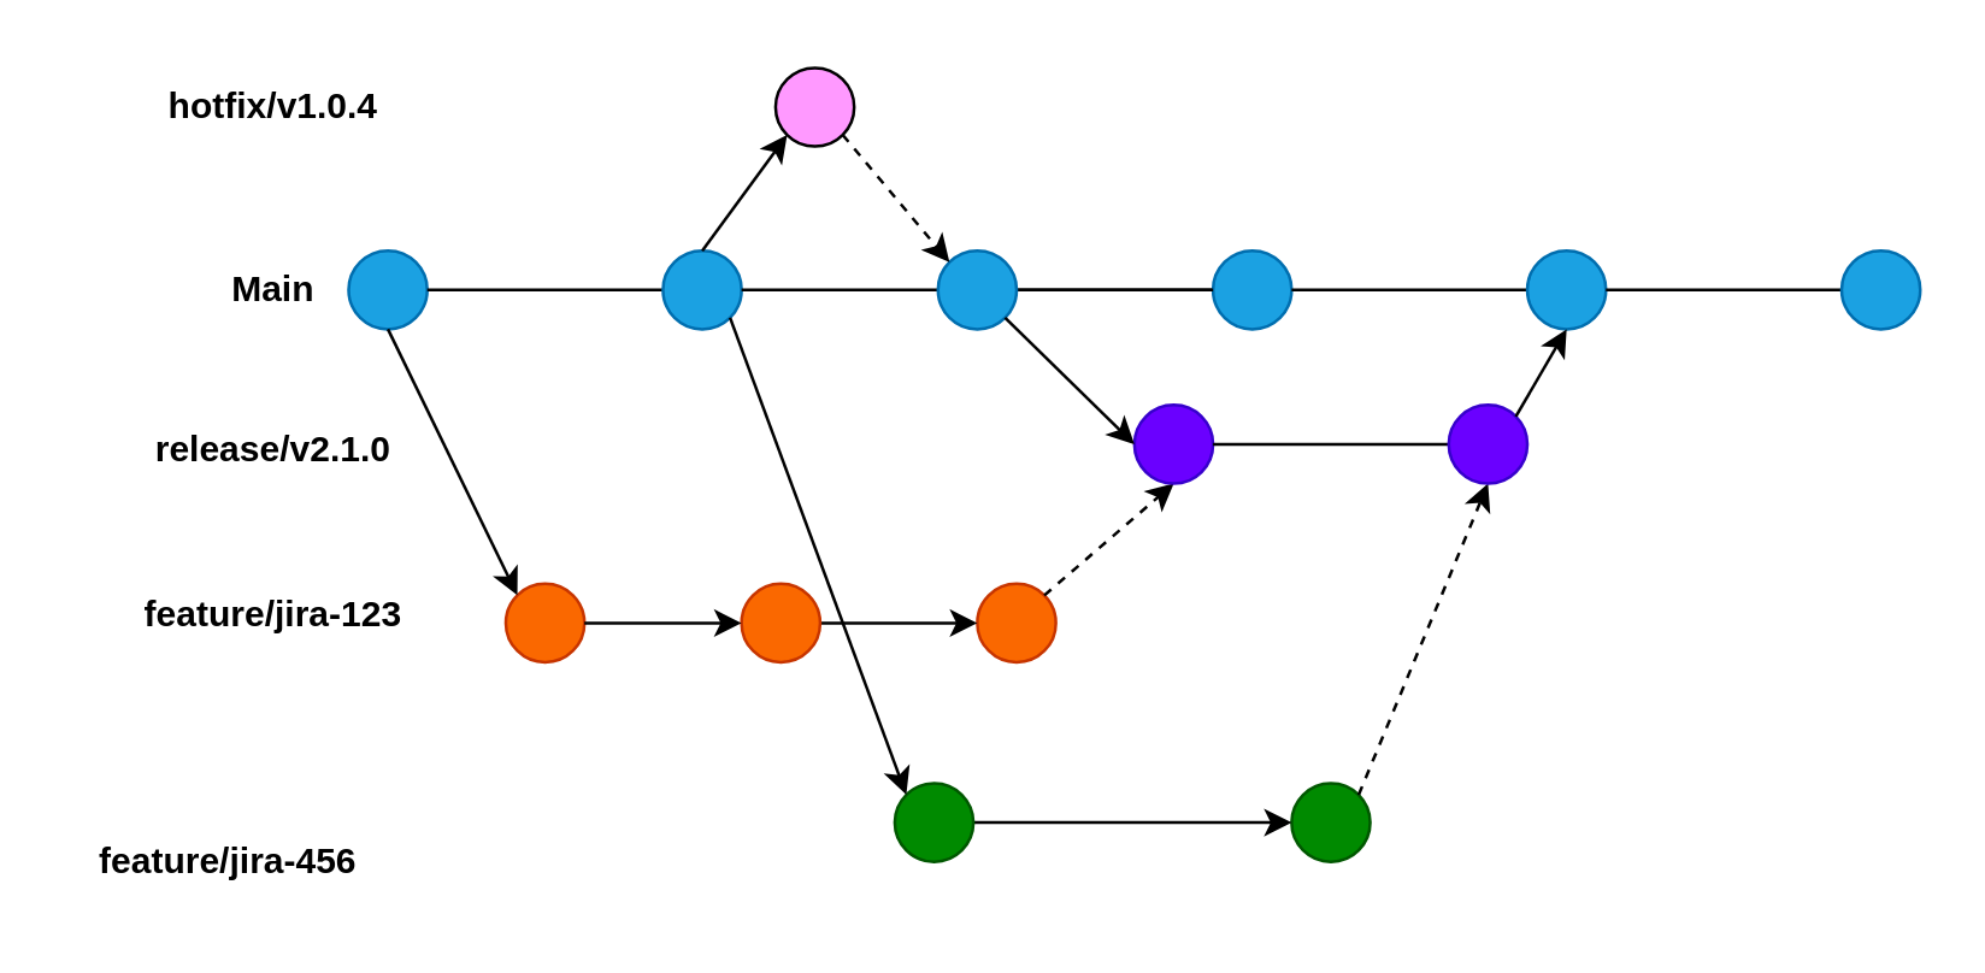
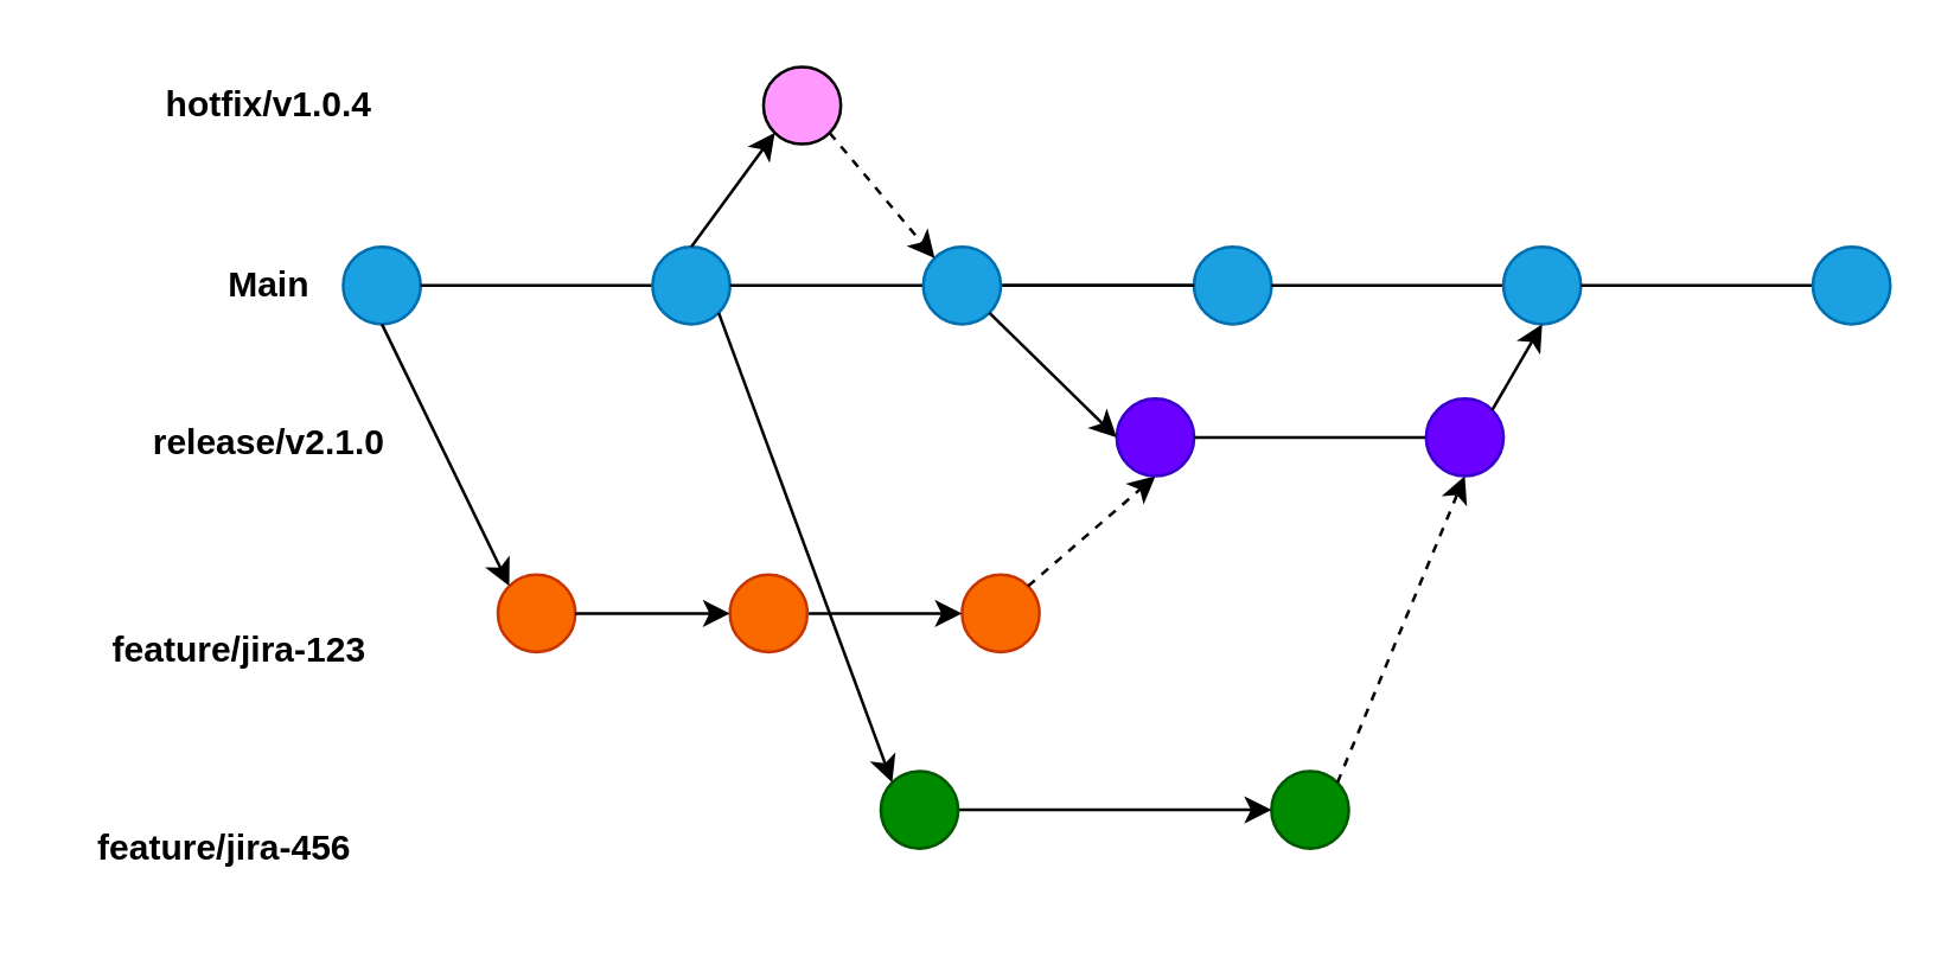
  <mxCell id="0" />
  <mxCell id="1" parent="0" />
  <mxCell id="2" value="" style="ellipse;whiteSpace=wrap;html=1;aspect=fixed;fillColor=#fa6800;fontColor=#000000;strokeColor=#C73500;container=0;" parent="1" vertex="1"><mxGeometry x="323.957" y="193.305" width="26.087" height="26.087" as="geometry" /></mxCell>
  <mxCell id="3" value="" style="ellipse;whiteSpace=wrap;html=1;aspect=fixed;fillColor=#1ba1e2;strokeColor=#006EAF;fontColor=#ffffff;container=0;" parent="1" vertex="1"><mxGeometry x="115.261" y="82.687" width="26.087" height="26.087" as="geometry" /></mxCell>
  <mxCell id="4" value="" style="endArrow=none;html=1;rounded=0;" parent="1" source="3" target="5" edge="1"><mxGeometry width="50" height="50" relative="1" as="geometry"><mxPoint x="141.348" y="104.061" as="sourcePoint" /><mxPoint x="637" y="104.061" as="targetPoint" /></mxGeometry></mxCell>
  <mxCell id="5" value="" style="ellipse;whiteSpace=wrap;html=1;aspect=fixed;fillColor=#1ba1e2;strokeColor=#006EAF;fontColor=#ffffff;container=0;" parent="1" vertex="1"><mxGeometry x="219.609" y="82.687" width="26.087" height="26.087" as="geometry" /></mxCell>
  <mxCell id="6" value="" style="endArrow=none;html=1;rounded=0;" parent="1" source="5" target="7" edge="1"><mxGeometry width="50" height="50" relative="1" as="geometry"><mxPoint x="245.696" y="104.061" as="sourcePoint" /><mxPoint x="637" y="104.061" as="targetPoint" /></mxGeometry></mxCell>
  <mxCell id="7" value="" style="ellipse;whiteSpace=wrap;html=1;aspect=fixed;fillColor=#1ba1e2;strokeColor=#006EAF;fontColor=#ffffff;container=0;" parent="1" vertex="1"><mxGeometry x="402.217" y="82.687" width="26.087" height="26.087" as="geometry" /></mxCell>
  <mxCell id="8" value="" style="endArrow=none;html=1;rounded=0;" parent="1" source="7" target="9" edge="1"><mxGeometry width="50" height="50" relative="1" as="geometry"><mxPoint x="402.217" y="104.061" as="sourcePoint" /><mxPoint x="637" y="104.061" as="targetPoint" /></mxGeometry></mxCell>
  <mxCell id="9" value="" style="ellipse;whiteSpace=wrap;html=1;aspect=fixed;fillColor=#1ba1e2;strokeColor=#006EAF;fontColor=#ffffff;container=0;" parent="1" vertex="1"><mxGeometry x="506.565" y="82.687" width="26.087" height="26.087" as="geometry" /></mxCell>
  <mxCell id="10" value="" style="endArrow=none;html=1;rounded=0;" parent="1" source="9" target="11" edge="1"><mxGeometry width="50" height="50" relative="1" as="geometry"><mxPoint x="506.565" y="104.061" as="sourcePoint" /><mxPoint x="637" y="104.061" as="targetPoint" /></mxGeometry></mxCell>
  <mxCell id="11" value="" style="ellipse;whiteSpace=wrap;html=1;aspect=fixed;fillColor=#1ba1e2;strokeColor=#006EAF;fontColor=#ffffff;container=0;" parent="1" vertex="1"><mxGeometry x="610.913" y="82.687" width="26.087" height="26.087" as="geometry" /></mxCell>
  <mxCell id="12" value="" style="ellipse;whiteSpace=wrap;html=1;aspect=fixed;fillColor=#008a00;fontColor=#ffffff;strokeColor=#005700;container=0;" parent="1" vertex="1"><mxGeometry x="428.304" y="259.565" width="26.087" height="26.087" as="geometry" /></mxCell>
  <mxCell id="13" style="edgeStyle=orthogonalEdgeStyle;rounded=0;orthogonalLoop=1;jettySize=auto;html=1;exitX=1;exitY=0.5;exitDx=0;exitDy=0;entryX=0;entryY=0.5;entryDx=0;entryDy=0;" parent="1" source="14" target="12" edge="1"><mxGeometry relative="1" as="geometry" /></mxCell>
  <mxCell id="14" value="" style="ellipse;whiteSpace=wrap;html=1;aspect=fixed;fillColor=#008a00;fontColor=#ffffff;strokeColor=#005700;container=0;" parent="1" vertex="1"><mxGeometry x="296.565" y="259.565" width="26.087" height="26.087" as="geometry" /></mxCell>
  <mxCell id="15" value="" style="ellipse;whiteSpace=wrap;html=1;aspect=fixed;fillColor=#fa6800;fontColor=#000000;strokeColor=#C73500;container=0;" parent="1" vertex="1"><mxGeometry x="167.435" y="193.305" width="26.087" height="26.087" as="geometry" /></mxCell>
  <mxCell id="16" style="edgeStyle=orthogonalEdgeStyle;rounded=0;orthogonalLoop=1;jettySize=auto;html=1;exitX=1;exitY=0.5;exitDx=0;exitDy=0;entryX=0;entryY=0.5;entryDx=0;entryDy=0;" parent="1" source="17" target="2" edge="1"><mxGeometry relative="1" as="geometry" /></mxCell>
  <mxCell id="17" value="" style="ellipse;whiteSpace=wrap;html=1;aspect=fixed;fillColor=#fa6800;fontColor=#000000;strokeColor=#C73500;container=0;" parent="1" vertex="1"><mxGeometry x="245.696" y="193.305" width="26.087" height="26.087" as="geometry" /></mxCell>
  <mxCell id="18" value="" style="edgeStyle=none;orthogonalLoop=1;jettySize=auto;html=1;rounded=0;exitX=0.5;exitY=1;exitDx=0;exitDy=0;entryX=0;entryY=0;entryDx=0;entryDy=0;" parent="1" source="3" target="15" edge="1"><mxGeometry width="100" relative="1" as="geometry"><mxPoint x="10.913" y="210.931" as="sourcePoint" /><mxPoint x="141.348" y="210.931" as="targetPoint" /><Array as="points" /></mxGeometry></mxCell>
  <mxCell id="19" value="" style="edgeStyle=none;orthogonalLoop=1;jettySize=auto;html=1;rounded=0;exitX=1;exitY=0;exitDx=0;exitDy=0;entryX=0.5;entryY=1;entryDx=0;entryDy=0;dashed=1;" parent="1" source="2" target="28" edge="1"><mxGeometry width="100" relative="1" as="geometry"><mxPoint x="310.913" y="232.305" as="sourcePoint" /><mxPoint x="441.348" y="232.305" as="targetPoint" /><Array as="points" /></mxGeometry></mxCell>
  <mxCell id="20" value="" style="edgeStyle=none;orthogonalLoop=1;jettySize=auto;html=1;rounded=0;entryX=0;entryY=0;entryDx=0;entryDy=0;exitX=1;exitY=1;exitDx=0;exitDy=0;" parent="1" source="5" target="14" edge="1"><mxGeometry width="100" relative="1" as="geometry"><mxPoint x="257.435" y="448.183" as="sourcePoint" /><mxPoint x="231.348" y="426.809" as="targetPoint" /><Array as="points" /></mxGeometry></mxCell>
  <mxCell id="21" style="edgeStyle=orthogonalEdgeStyle;rounded=0;orthogonalLoop=1;jettySize=auto;html=1;exitX=1;exitY=0.5;exitDx=0;exitDy=0;entryX=0;entryY=0.5;entryDx=0;entryDy=0;" parent="1" source="15" target="17" edge="1"><mxGeometry relative="1" as="geometry" /></mxCell>
  <mxCell id="22" value="" style="edgeStyle=none;orthogonalLoop=1;jettySize=auto;html=1;rounded=0;entryX=0.5;entryY=1;entryDx=0;entryDy=0;dashed=1;exitX=1;exitY=0;exitDx=0;exitDy=0;" parent="1" source="12" target="30" edge="1"><mxGeometry width="100" relative="1" as="geometry"><mxPoint x="493.522" y="317.802" as="sourcePoint" /><mxPoint x="544.391" y="448.183" as="targetPoint" /><Array as="points" /></mxGeometry></mxCell>
  <mxCell id="23" value="" style="edgeStyle=orthogonalEdgeStyle;rounded=0;orthogonalLoop=1;jettySize=auto;html=1;endArrow=none;endFill=0;" parent="1" source="24" target="7" edge="1"><mxGeometry relative="1" as="geometry" /></mxCell>
  <mxCell id="24" value="" style="ellipse;whiteSpace=wrap;html=1;aspect=fixed;fillColor=#1ba1e2;strokeColor=#006EAF;fontColor=#ffffff;container=0;" parent="1" vertex="1"><mxGeometry x="310.913" y="82.687" width="26.087" height="26.087" as="geometry" /></mxCell>
  <mxCell id="25" value="Main" style="text;html=1;align=center;verticalAlign=middle;resizable=0;points=[];autosize=1;strokeColor=none;fillColor=none;container=0;fontStyle=1" parent="1" vertex="1"><mxGeometry x="65.263" y="80.73" width="50" height="30" as="geometry" /></mxCell>
- <mxCell id="26" value="feature/jira-123" style="text;html=1;align=center;verticalAlign=middle;resizable=0;points=[];autosize=1;strokeColor=none;fillColor=none;container=0;fontStyle=1" parent="1" vertex="1"><mxGeometry x="35.26" y="189.388" width="110" height="30" as="geometry" /></mxCell>
+ <mxCell id="26" value="feature/jira-123" style="text;html=1;align=center;verticalAlign=middle;resizable=0;points=[];autosize=1;strokeColor=none;fillColor=none;container=0;fontStyle=1" parent="1" vertex="1"><mxGeometry x="25.26" y="204.388" width="110" height="30" as="geometry" /></mxCell>
  <mxCell id="27" value="&lt;div&gt;feature/jira-456&lt;/div&gt;" style="text;html=1;align=center;verticalAlign=middle;resizable=0;points=[];autosize=1;strokeColor=none;fillColor=none;container=0;fontStyle=1" parent="1" vertex="1"><mxGeometry x="20.265" y="270.648" width="110" height="30" as="geometry" /></mxCell>
  <mxCell id="28" value="" style="ellipse;whiteSpace=wrap;html=1;aspect=fixed;fillColor=#6a00ff;strokeColor=#3700CC;fontColor=#ffffff;container=0;" parent="1" vertex="1"><mxGeometry x="376.127" y="133.957" width="26.087" height="26.087" as="geometry" /></mxCell>
  <mxCell id="29" value="" style="endArrow=none;html=1;rounded=0;" parent="1" source="28" target="30" edge="1"><mxGeometry width="50" height="50" relative="1" as="geometry"><mxPoint x="412.217" y="136.061" as="sourcePoint" /><mxPoint x="647" y="136.061" as="targetPoint" /></mxGeometry></mxCell>
  <mxCell id="30" value="" style="ellipse;whiteSpace=wrap;html=1;aspect=fixed;fillColor=#6a00ff;strokeColor=#3700CC;fontColor=#ffffff;container=0;" parent="1" vertex="1"><mxGeometry x="480.475" y="133.957" width="26.087" height="26.087" as="geometry" /></mxCell>
  <mxCell id="31" value="&lt;div&gt;release/v2.1.0&lt;/div&gt;" style="text;html=1;align=center;verticalAlign=middle;resizable=0;points=[];autosize=1;strokeColor=none;fillColor=none;container=0;fontStyle=1" parent="1" vertex="1"><mxGeometry x="40.263" y="133.96" width="100" height="30" as="geometry" /></mxCell>
  <mxCell id="32" value="" style="edgeStyle=none;orthogonalLoop=1;jettySize=auto;html=1;rounded=0;entryX=0;entryY=0.5;entryDx=0;entryDy=0;exitX=1;exitY=1;exitDx=0;exitDy=0;" parent="1" source="24" target="28" edge="1"><mxGeometry width="100" relative="1" as="geometry"><mxPoint x="147" y="147" as="sourcePoint" /><mxPoint x="257" y="142" as="targetPoint" /><Array as="points" /></mxGeometry></mxCell>
  <mxCell id="33" value="" style="edgeStyle=none;orthogonalLoop=1;jettySize=auto;html=1;rounded=0;exitX=1;exitY=0;exitDx=0;exitDy=0;entryX=0.5;entryY=1;entryDx=0;entryDy=0;" parent="1" source="30" target="9" edge="1"><mxGeometry width="100" relative="1" as="geometry"><mxPoint x="497" y="122" as="sourcePoint" /><mxPoint x="597" y="122" as="targetPoint" /><Array as="points" /></mxGeometry></mxCell>
  <mxCell id="34" value="" style="ellipse;whiteSpace=wrap;html=1;aspect=fixed;container=0;fillColor=#FF99FF;" vertex="1" parent="1"><mxGeometry x="256.999" y="21.997" width="26.087" height="26.087" as="geometry" /></mxCell>
  <mxCell id="35" value="hotfix/v1.0.4" style="text;html=1;align=center;verticalAlign=middle;resizable=0;points=[];autosize=1;strokeColor=none;fillColor=none;fontStyle=1" vertex="1" parent="1"><mxGeometry x="45.26" y="20.04" width="90" height="30" as="geometry" /></mxCell>
  <mxCell id="36" value="" style="edgeStyle=none;orthogonalLoop=1;jettySize=auto;html=1;rounded=0;exitX=0.5;exitY=0;exitDx=0;exitDy=0;entryX=0;entryY=1;entryDx=0;entryDy=0;" edge="1" parent="1" source="5" target="34"><mxGeometry width="100" relative="1" as="geometry"><mxPoint x="157" y="52" as="sourcePoint" /><mxPoint x="257" y="52" as="targetPoint" /><Array as="points" /></mxGeometry></mxCell>
  <mxCell id="37" value="" style="edgeStyle=none;orthogonalLoop=1;jettySize=auto;html=1;rounded=0;exitX=1;exitY=1;exitDx=0;exitDy=0;entryX=0;entryY=0;entryDx=0;entryDy=0;dashed=1;" edge="1" parent="1" source="34" target="24"><mxGeometry width="100" relative="1" as="geometry"><mxPoint x="247" y="62" as="sourcePoint" /><mxPoint x="347" y="62" as="targetPoint" /><Array as="points" /></mxGeometry></mxCell>
